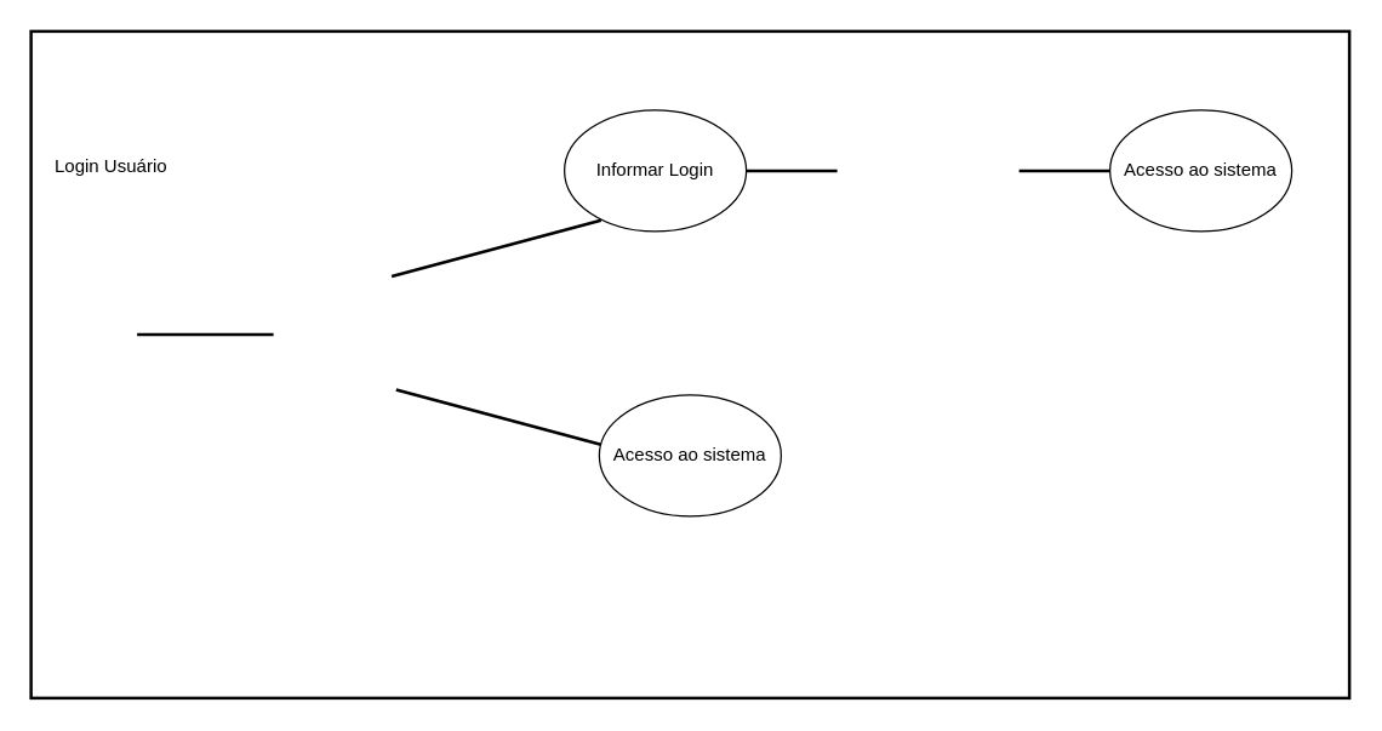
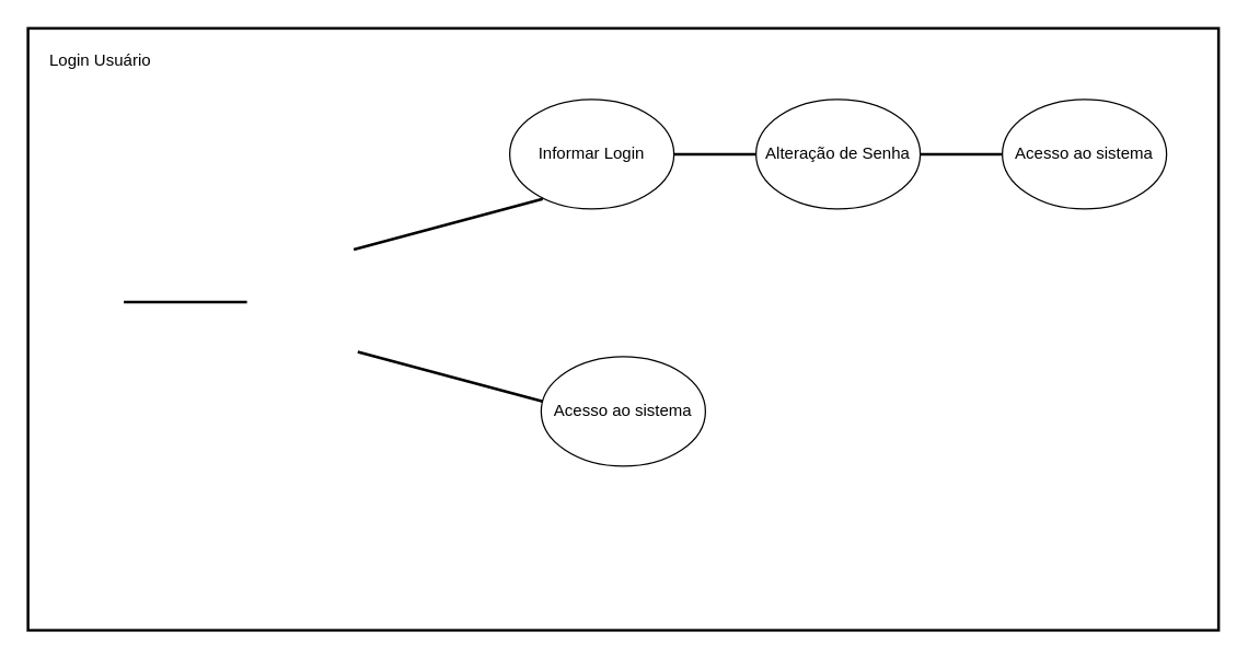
  <mxCell id="0" />
  <mxCell id="1" parent="0" />
  <mxCell id="2" value="" style="rounded=0;whiteSpace=wrap;html=1;strokeWidth=2;" vertex="1" parent="1"><mxGeometry x="20" y="20" width="870" height="440" as="geometry" /></mxCell>
  <mxCell id="3" value="" style="line;strokeWidth=2;html=1;" vertex="1" parent="1"><mxGeometry x="90" y="215" width="90" height="10" as="geometry" /></mxCell>
- <mxCell id="4" value="Login Usuário" style="text;strokeColor=none;fillColor=none;spacingLeft=4;spacingRight=4;overflow=hidden;rotatable=0;points=[[0,0.5],[1,0.5]];portConstraint=eastwest;fontSize=12;" vertex="1" parent="1"><mxGeometry x="30" y="95" width="150" height="30" as="geometry" /></mxCell>
+ <mxCell id="4" value="Login Usuário" style="text;strokeColor=none;fillColor=none;spacingLeft=4;spacingRight=4;overflow=hidden;rotatable=0;points=[[0,0.5],[1,0.5]];portConstraint=eastwest;fontSize=12;" vertex="1" parent="1"><mxGeometry x="30" y="30" width="150" height="30" as="geometry" /></mxCell>
  <mxCell id="5" value="Informar Login" style="ellipse;whiteSpace=wrap;html=1;" vertex="1" parent="1"><mxGeometry x="372" y="72" width="120" height="80" as="geometry" /></mxCell>
  <mxCell id="6" value="" style="line;strokeWidth=2;html=1;rotation=-15;" vertex="1" parent="1"><mxGeometry x="255.59" y="158.26" width="143" height="10" as="geometry" /></mxCell>
  <mxCell id="7" value="" style="line;strokeWidth=2;html=1;" vertex="1" parent="1"><mxGeometry x="492" y="107" width="60" height="10" as="geometry" /></mxCell>
+ <mxCell id="8" value="Alteração de Senha" style="ellipse;whiteSpace=wrap;html=1;" vertex="1" parent="1"><mxGeometry x="552" y="72" width="120" height="80" as="geometry" /></mxCell>
  <mxCell id="9" value="" style="line;strokeWidth=2;html=1;rotation=15;" vertex="1" parent="1"><mxGeometry x="258.5" y="270" width="143" height="10" as="geometry" /></mxCell>
  <mxCell id="10" value="Acesso ao sistema" style="ellipse;whiteSpace=wrap;html=1;" vertex="1" parent="1"><mxGeometry x="395" y="260" width="120" height="80" as="geometry" /></mxCell>
  <mxCell id="11" value="" style="line;strokeWidth=2;html=1;" vertex="1" parent="1"><mxGeometry x="672" y="107" width="60" height="10" as="geometry" /></mxCell>
  <mxCell id="12" value="Acesso ao sistema" style="ellipse;whiteSpace=wrap;html=1;" vertex="1" parent="1"><mxGeometry x="732" y="72" width="120" height="80" as="geometry" /></mxCell>
